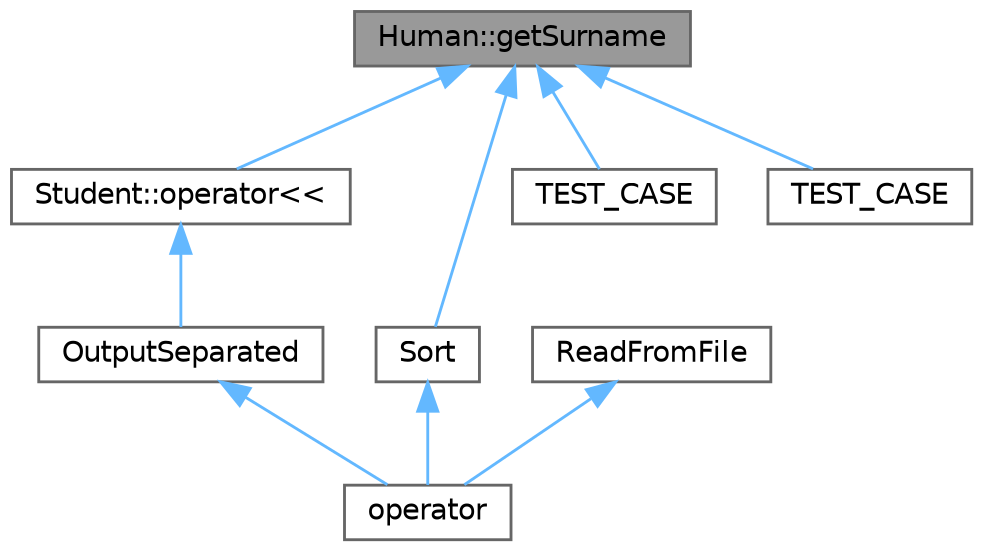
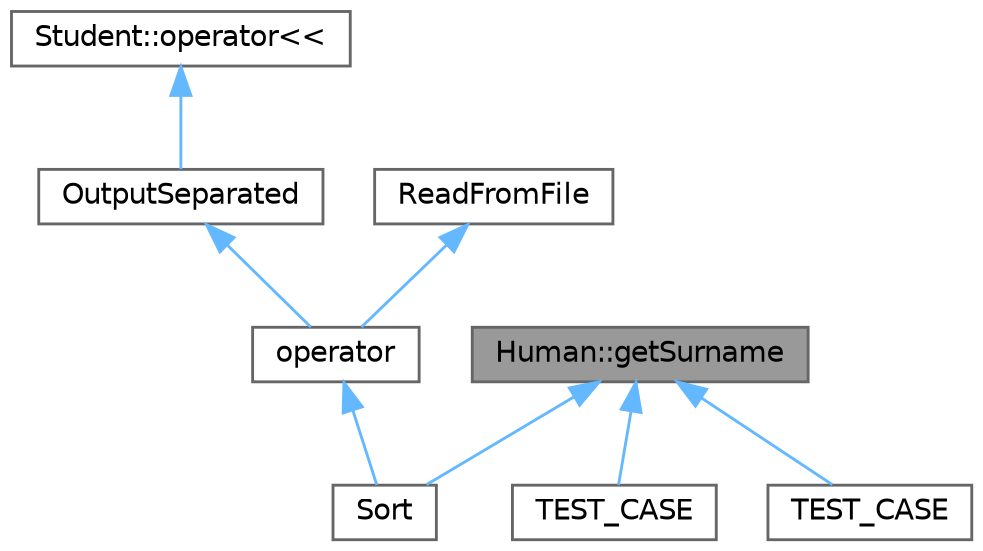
  digraph {
    rankdir=TB
    node [color=grey40 fillcolor=white fontname=Helvetica fontsize=10 shape=box style=filled]
    edge [color=steelblue1 dir=back fontname=Helvetica fontsize=10 labelfontname=Helvetica labelfontsize=10 style=solid]
    n1 [color=gray40 fillcolor=grey60 fontcolor=black height=0.2 label="Human::getSurname" width=0.4]
    n2 [height=0.2 label="Student::operator\<\<" width=0.4]
    n3 [height=0.2 label=Sort width=0.4]
    n4 [height=0.2 label=TEST_CASE width=0.4]
    n5 [height=0.2 label=TEST_CASE width=0.4]
    n6 [height=0.2 label=OutputSeparated width=0.4]
    n7 [height=0.2 label=operator width=0.4]
    n8 [height=0.2 label=ReadFromFile width=0.4]
-   n1 -> n2
    n1 -> n3
    n1 -> n4
    n1 -> n5
    n2 -> n6
-   n3 -> n7
+   n7 -> n3
    n6 -> n7
    n8 -> n7
  }
